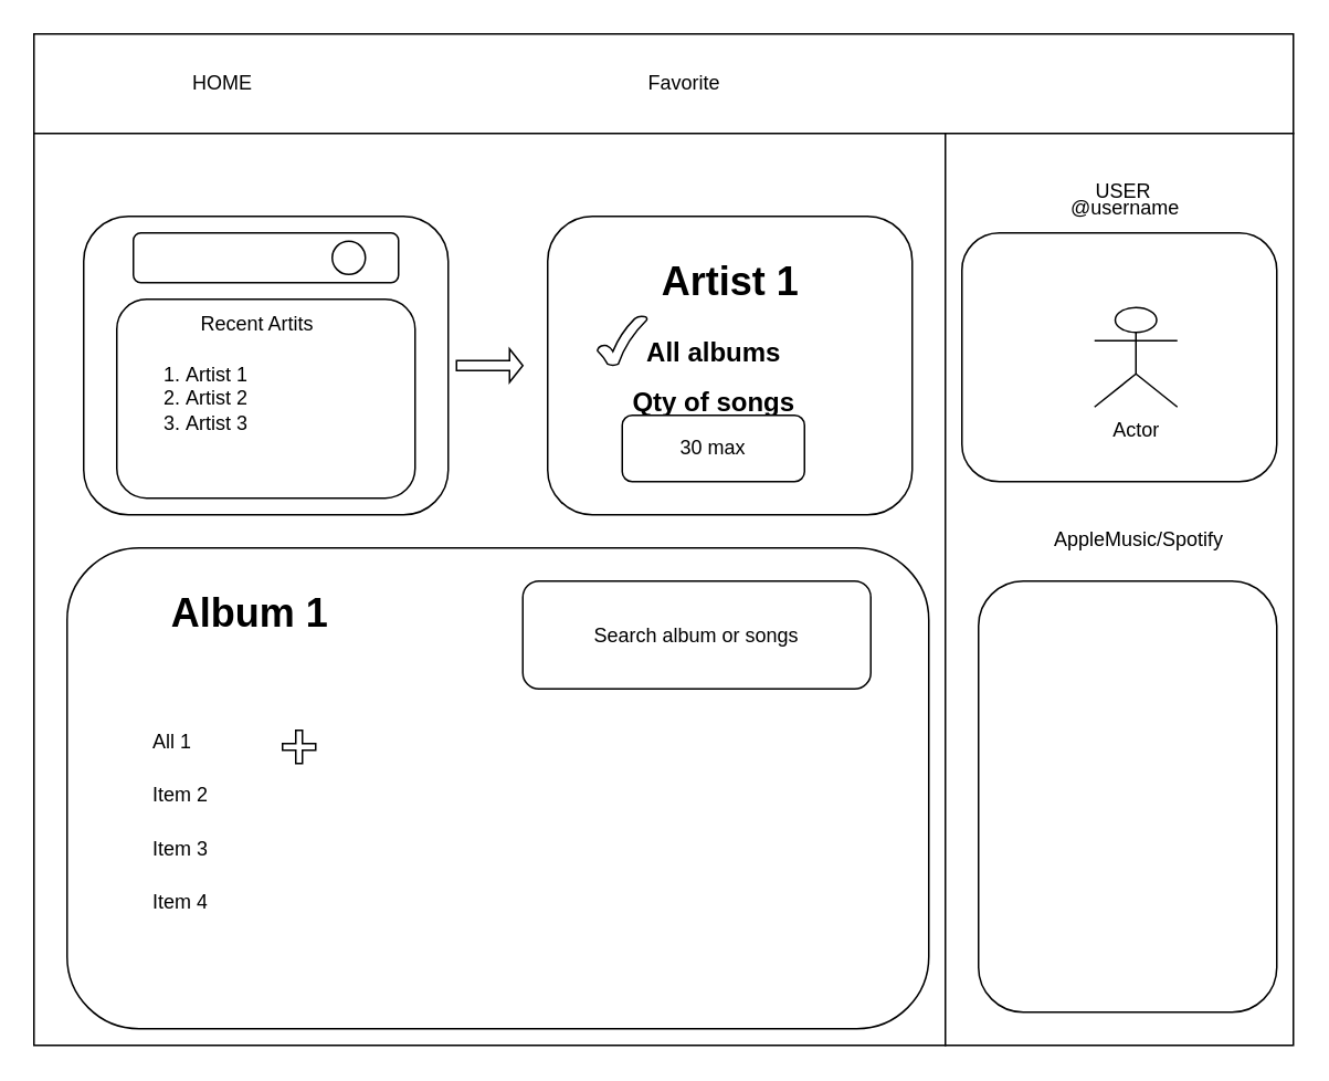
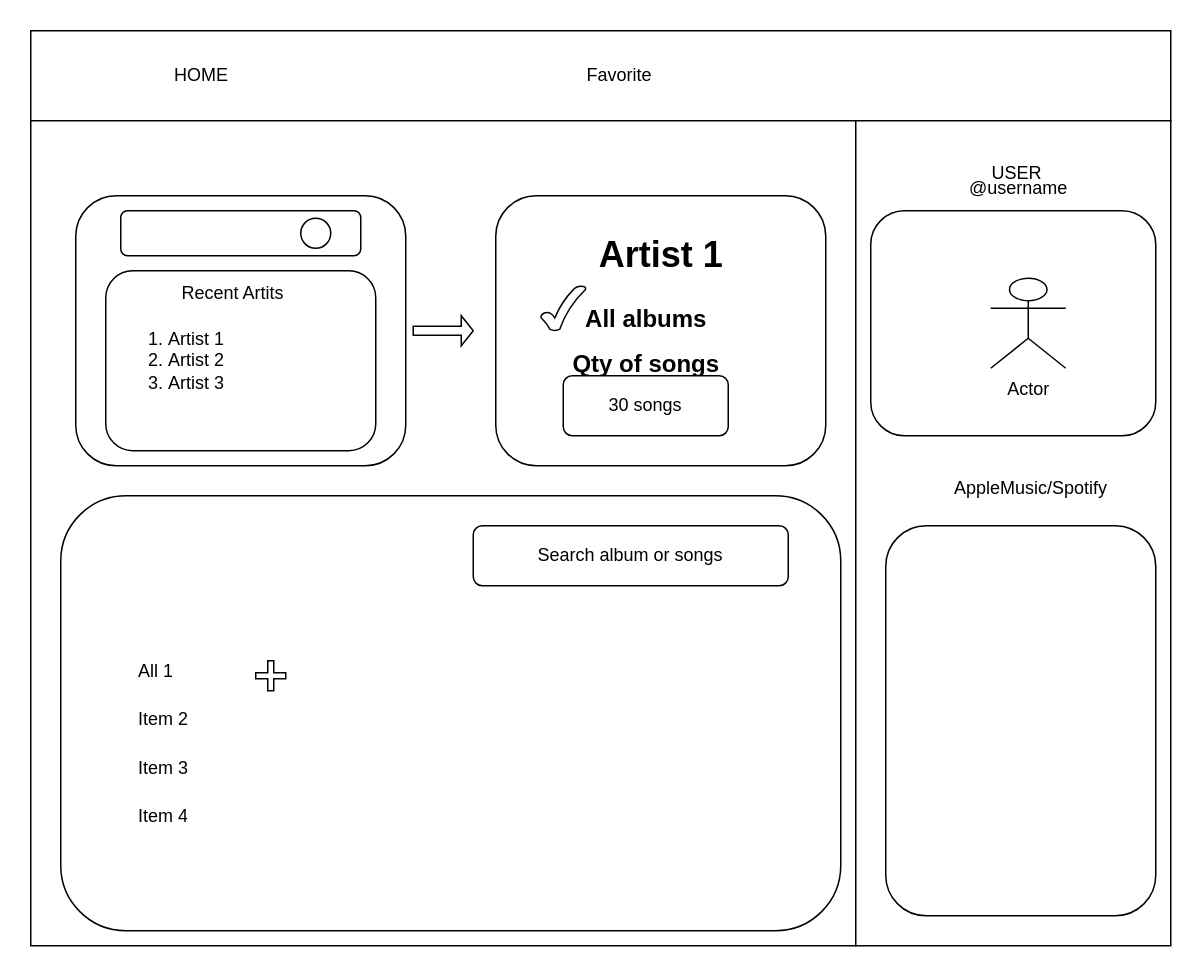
  <mxCell id="0" />
  <mxCell id="1" parent="0" />
  <mxCell id="2" value="" style="rounded=0;whiteSpace=wrap;html=1;" vertex="1" parent="1"><mxGeometry x="20" y="20" width="760" height="60" as="geometry" /></mxCell>
  <mxCell id="3" value="HOME" style="text;strokeColor=none;fillColor=none;align=left;verticalAlign=middle;spacingLeft=4;spacingRight=4;overflow=hidden;points=[[0,0.5],[1,0.5]];portConstraint=eastwest;rotatable=0;whiteSpace=wrap;html=1;" vertex="1" parent="1"><mxGeometry x="110" y="35" width="70" height="30" as="geometry" /></mxCell>
  <mxCell id="4" value="" style="whiteSpace=wrap;html=1;aspect=fixed;" vertex="1" parent="1"><mxGeometry x="20" y="80" width="550" height="550" as="geometry" /></mxCell>
  <mxCell id="5" value="" style="rounded=0;whiteSpace=wrap;html=1;" vertex="1" parent="1"><mxGeometry x="570" y="80" width="210" height="550" as="geometry" /></mxCell>
  <mxCell id="6" value="" style="rounded=1;whiteSpace=wrap;html=1;" vertex="1" parent="1"><mxGeometry x="580" y="140" width="190" height="150" as="geometry" /></mxCell>
  <mxCell id="7" value="USER" style="text;strokeColor=none;fillColor=none;align=left;verticalAlign=middle;spacingLeft=4;spacingRight=4;overflow=hidden;points=[[0,0.5],[1,0.5]];portConstraint=eastwest;rotatable=0;whiteSpace=wrap;html=1;" vertex="1" parent="1"><mxGeometry x="655" y="100" width="70" height="30" as="geometry" /></mxCell>
  <mxCell id="8" value="AppleMusic/Spotify" style="text;strokeColor=none;fillColor=none;align=left;verticalAlign=middle;spacingLeft=4;spacingRight=4;overflow=hidden;points=[[0,0.5],[1,0.5]];portConstraint=eastwest;rotatable=0;whiteSpace=wrap;html=1;" vertex="1" parent="1"><mxGeometry x="630" y="310" width="120" height="30" as="geometry" /></mxCell>
  <mxCell id="9" value="Actor" style="shape=umlActor;verticalLabelPosition=bottom;verticalAlign=top;html=1;outlineConnect=0;" vertex="1" parent="1"><mxGeometry x="660" y="185" width="50" height="60" as="geometry" /></mxCell>
  <mxCell id="10" value="@username" style="text;strokeColor=none;fillColor=none;align=left;verticalAlign=middle;spacingLeft=4;spacingRight=4;overflow=hidden;points=[[0,0.5],[1,0.5]];portConstraint=eastwest;rotatable=0;whiteSpace=wrap;html=1;" vertex="1" parent="1"><mxGeometry x="640" y="110" width="120" height="30" as="geometry" /></mxCell>
  <mxCell id="11" value="" style="rounded=1;whiteSpace=wrap;html=1;" vertex="1" parent="1"><mxGeometry x="590" y="350" width="180" height="260" as="geometry" /></mxCell>
  <mxCell id="12" value="Favorite" style="text;strokeColor=none;fillColor=none;align=left;verticalAlign=middle;spacingLeft=4;spacingRight=4;overflow=hidden;points=[[0,0.5],[1,0.5]];portConstraint=eastwest;rotatable=0;whiteSpace=wrap;html=1;" vertex="1" parent="1"><mxGeometry x="385" y="35" width="70" height="30" as="geometry" /></mxCell>
  <mxCell id="13" value="" style="rounded=1;whiteSpace=wrap;html=1;" vertex="1" parent="1"><mxGeometry x="50" y="130" width="220" height="180" as="geometry" /></mxCell>
  <mxCell id="14" value="" style="rounded=1;whiteSpace=wrap;html=1;" vertex="1" parent="1"><mxGeometry x="80" y="140" width="160" height="30" as="geometry" /></mxCell>
  <mxCell id="15" value="" style="ellipse;whiteSpace=wrap;html=1;aspect=fixed;" vertex="1" parent="1"><mxGeometry x="200" y="145" width="20" height="20" as="geometry" /></mxCell>
  <mxCell id="16" value="" style="rounded=1;whiteSpace=wrap;html=1;" vertex="1" parent="1"><mxGeometry x="330" y="130" width="220" height="180" as="geometry" /></mxCell>
  <mxCell id="17" value="" style="rounded=1;whiteSpace=wrap;html=1;" vertex="1" parent="1"><mxGeometry x="70" y="180" width="180" height="120" as="geometry" /></mxCell>
  <mxCell id="18" value="Recent Artits" style="text;strokeColor=none;fillColor=none;align=left;verticalAlign=middle;spacingLeft=4;spacingRight=4;overflow=hidden;points=[[0,0.5],[1,0.5]];portConstraint=eastwest;rotatable=0;whiteSpace=wrap;html=1;" vertex="1" parent="1"><mxGeometry x="115" y="180" width="85" height="30" as="geometry" /></mxCell>
  <mxCell id="19" value="&lt;ol&gt;&lt;li&gt;Artist 1&lt;/li&gt;&lt;li&gt;Artist 2&lt;/li&gt;&lt;li&gt;Artist 3&lt;/li&gt;&lt;/ol&gt;" style="text;strokeColor=none;fillColor=none;html=1;whiteSpace=wrap;verticalAlign=middle;overflow=hidden;" vertex="1" parent="1"><mxGeometry x="70" y="200" width="100" height="80" as="geometry" /></mxCell>
  <mxCell id="20" value="" style="shape=singleArrow;whiteSpace=wrap;html=1;" vertex="1" parent="1"><mxGeometry x="275" y="210" width="40" height="20" as="geometry" /></mxCell>
  <mxCell id="21" value="Artist 1" style="text;strokeColor=none;fillColor=none;html=1;fontSize=24;fontStyle=1;verticalAlign=middle;align=center;" vertex="1" parent="1"><mxGeometry x="360" y="150" width="160" height="40" as="geometry" /></mxCell>
  <mxCell id="22" value="" style="rounded=1;whiteSpace=wrap;html=1;" vertex="1" parent="1"><mxGeometry x="40" y="330" width="520" height="290" as="geometry" /></mxCell>
  <mxCell id="23" value="" style="verticalLabelPosition=bottom;verticalAlign=top;html=1;shape=mxgraph.basic.tick" vertex="1" parent="1"><mxGeometry x="360" y="190" width="30" height="30" as="geometry" /></mxCell>
  <mxCell id="24" value="&lt;font size=&quot;3&quot;&gt;All albums&lt;/font&gt;" style="text;strokeColor=none;fillColor=none;html=1;fontSize=24;fontStyle=1;verticalAlign=middle;align=center;" vertex="1" parent="1"><mxGeometry x="350" y="190" width="160" height="40" as="geometry" /></mxCell>
  <mxCell id="25" value="&lt;font size=&quot;3&quot;&gt;Qty of songs&lt;/font&gt;" style="text;strokeColor=none;fillColor=none;html=1;fontSize=24;fontStyle=1;verticalAlign=middle;align=center;" vertex="1" parent="1"><mxGeometry x="350" y="220" width="160" height="40" as="geometry" /></mxCell>
- <mxCell id="26" value="30 max" style="rounded=1;whiteSpace=wrap;html=1;" vertex="1" parent="1"><mxGeometry x="375" y="250" width="110" height="40" as="geometry" /></mxCell>
- <mxCell id="27" value="Album 1" style="text;strokeColor=none;fillColor=none;html=1;fontSize=24;fontStyle=1;verticalAlign=middle;align=center;" vertex="1" parent="1"><mxGeometry x="70" y="350" width="160" height="40" as="geometry" /></mxCell>
- <mxCell id="28" value="Search album or songs" style="rounded=1;whiteSpace=wrap;html=1;" vertex="1" parent="1"><mxGeometry x="315" y="350" width="210" height="65" as="geometry" /></mxCell>
+ <mxCell id="26" value="30 songs" style="rounded=1;whiteSpace=wrap;html=1;" vertex="1" parent="1"><mxGeometry x="375" y="250" width="110" height="40" as="geometry" /></mxCell>
+ <mxCell id="28" value="Search album or songs" style="rounded=1;whiteSpace=wrap;html=1;" vertex="1" parent="1"><mxGeometry x="315" y="350" width="210" height="40" as="geometry" /></mxCell>
  <mxCell id="29" value="" style="shape=table;startSize=0;container=1;collapsible=0;childLayout=tableLayout;fontSize=11;fillColor=none;strokeColor=none;" vertex="1" parent="1"><mxGeometry x="85" y="430" width="190" height="130" as="geometry" /></mxCell>
  <mxCell id="30" value="" style="shape=tableRow;horizontal=0;startSize=0;swimlaneHead=0;swimlaneBody=0;strokeColor=inherit;top=0;left=0;bottom=0;right=0;collapsible=0;dropTarget=0;fillColor=none;points=[[0,0.5],[1,0.5]];portConstraint=eastwest;fontSize=16;" vertex="1" parent="29"><mxGeometry width="190" height="33" as="geometry" /></mxCell>
  <mxCell id="31" value="All 1" style="shape=partialRectangle;html=1;whiteSpace=wrap;connectable=0;strokeColor=inherit;overflow=hidden;fillColor=none;top=0;left=0;bottom=0;right=0;pointerEvents=1;fontSize=12;align=left;spacingLeft=5;" vertex="1" parent="30"><mxGeometry width="190" height="33" as="geometry"><mxRectangle width="190" height="33" as="alternateBounds" /></mxGeometry></mxCell>
  <mxCell id="32" value="" style="shape=tableRow;horizontal=0;startSize=0;swimlaneHead=0;swimlaneBody=0;strokeColor=inherit;top=0;left=0;bottom=0;right=0;collapsible=0;dropTarget=0;fillColor=none;points=[[0,0.5],[1,0.5]];portConstraint=eastwest;fontSize=16;" vertex="1" parent="29"><mxGeometry y="33" width="190" height="32" as="geometry" /></mxCell>
  <mxCell id="33" value="Item 2" style="shape=partialRectangle;html=1;whiteSpace=wrap;connectable=0;strokeColor=inherit;overflow=hidden;fillColor=none;top=0;left=0;bottom=0;right=0;pointerEvents=1;fontSize=12;align=left;spacingLeft=5;" vertex="1" parent="32"><mxGeometry width="190" height="32" as="geometry"><mxRectangle width="190" height="32" as="alternateBounds" /></mxGeometry></mxCell>
  <mxCell id="34" value="" style="shape=tableRow;horizontal=0;startSize=0;swimlaneHead=0;swimlaneBody=0;strokeColor=inherit;top=0;left=0;bottom=0;right=0;collapsible=0;dropTarget=0;fillColor=none;points=[[0,0.5],[1,0.5]];portConstraint=eastwest;fontSize=16;" vertex="1" parent="29"><mxGeometry y="65" width="190" height="33" as="geometry" /></mxCell>
  <mxCell id="35" value="Item 3" style="shape=partialRectangle;html=1;whiteSpace=wrap;connectable=0;strokeColor=inherit;overflow=hidden;fillColor=none;top=0;left=0;bottom=0;right=0;pointerEvents=1;fontSize=12;align=left;spacingLeft=5;" vertex="1" parent="34"><mxGeometry width="190" height="33" as="geometry"><mxRectangle width="190" height="33" as="alternateBounds" /></mxGeometry></mxCell>
  <mxCell id="36" style="shape=tableRow;horizontal=0;startSize=0;swimlaneHead=0;swimlaneBody=0;strokeColor=inherit;top=0;left=0;bottom=0;right=0;collapsible=0;dropTarget=0;fillColor=none;points=[[0,0.5],[1,0.5]];portConstraint=eastwest;fontSize=16;" vertex="1" parent="29"><mxGeometry y="98" width="190" height="32" as="geometry" /></mxCell>
  <mxCell id="37" value="Item 4" style="shape=partialRectangle;html=1;whiteSpace=wrap;connectable=0;strokeColor=inherit;overflow=hidden;fillColor=none;top=0;left=0;bottom=0;right=0;pointerEvents=1;fontSize=12;align=left;spacingLeft=5;" vertex="1" parent="36"><mxGeometry width="190" height="32" as="geometry"><mxRectangle width="190" height="32" as="alternateBounds" /></mxGeometry></mxCell>
  <mxCell id="38" value="" style="shape=cross;whiteSpace=wrap;html=1;" vertex="1" parent="1"><mxGeometry x="170" y="440" width="20" height="20" as="geometry" /></mxCell>
